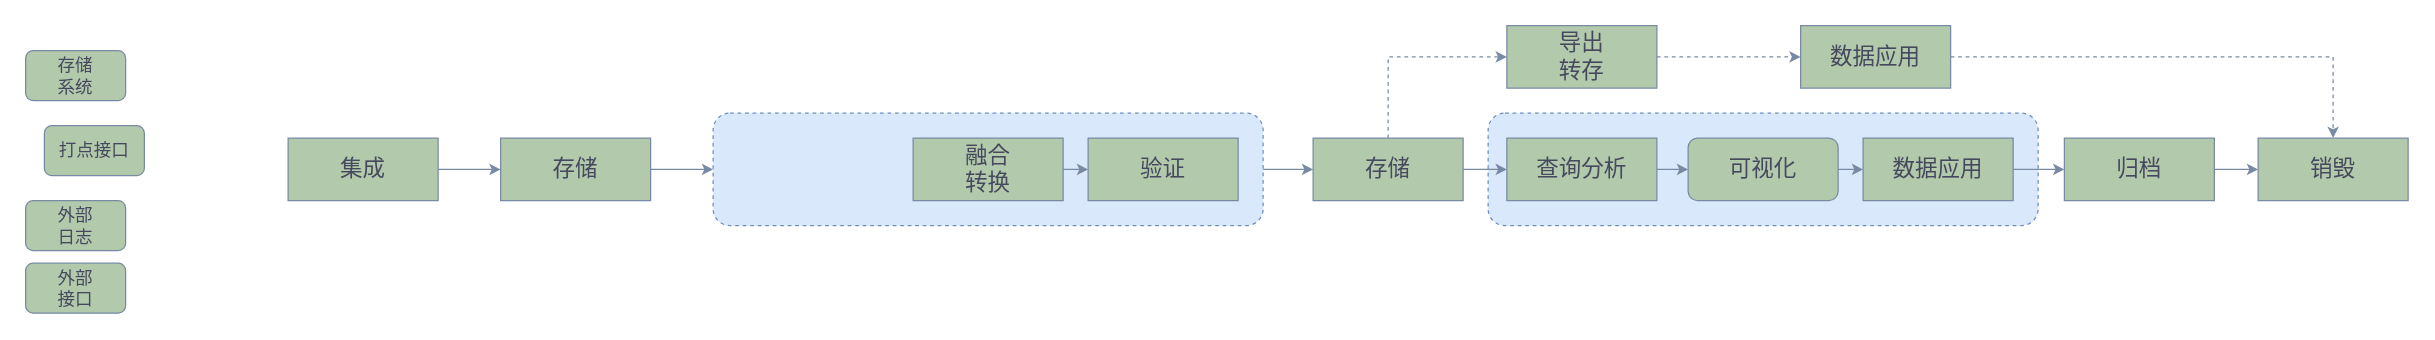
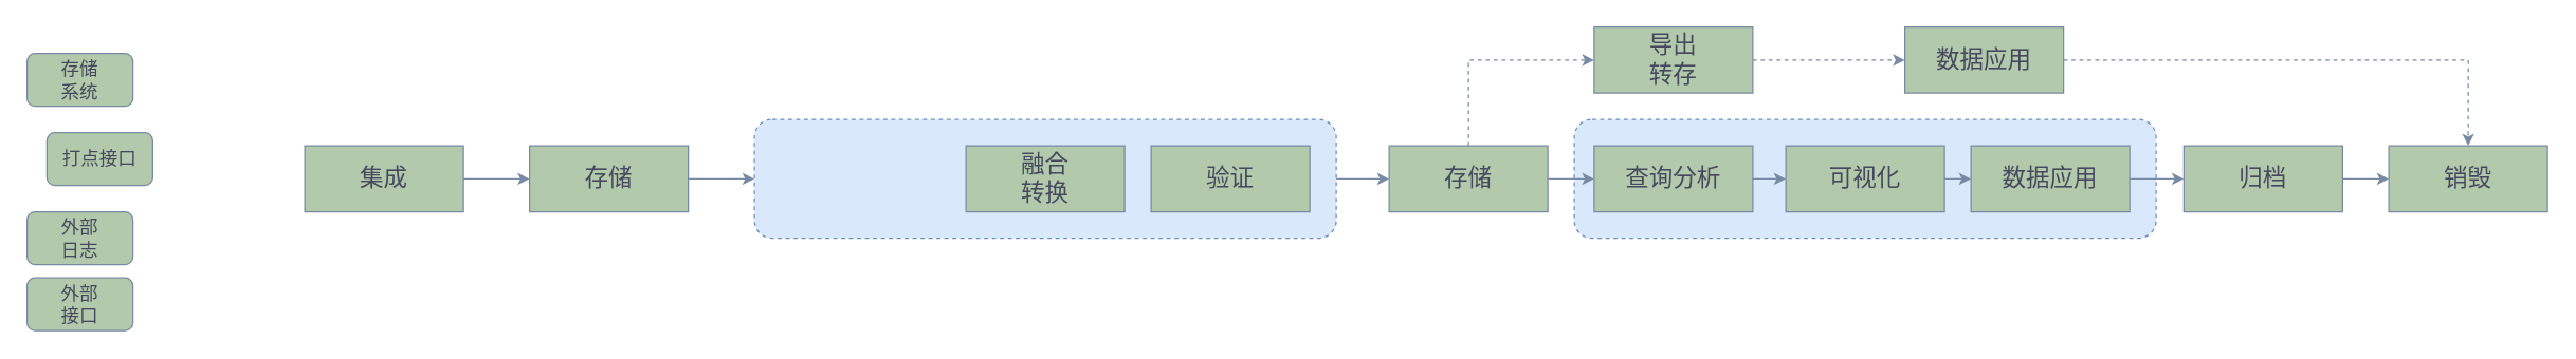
  <mxCell id="0" />
  <mxCell id="1" parent="0" />
  <mxCell id="2" value="" style="rounded=1;whiteSpace=wrap;html=1;dashed=1;fillColor=#dae8fc;strokeColor=#6c8ebf;" vertex="1" parent="1"><mxGeometry x="1190" y="90" width="440" height="90" as="geometry" /></mxCell>
  <mxCell id="3" style="edgeStyle=orthogonalEdgeStyle;rounded=0;orthogonalLoop=1;jettySize=auto;html=1;exitX=1;exitY=0.5;exitDx=0;exitDy=0;strokeColor=#788AA3;fontColor=#46495D;" parent="1" source="4" target="6" edge="1"><mxGeometry relative="1" as="geometry" /></mxCell>
  <mxCell id="4" value="&lt;font style=&quot;font-size: 18px&quot;&gt;集成&lt;/font&gt;" style="rounded=0;whiteSpace=wrap;html=1;fillColor=#B2C9AB;strokeColor=#788AA3;fontColor=#46495D;" parent="1" vertex="1"><mxGeometry x="230" y="110" width="120" height="50" as="geometry" /></mxCell>
  <mxCell id="5" style="edgeStyle=orthogonalEdgeStyle;rounded=0;orthogonalLoop=1;jettySize=auto;html=1;exitX=1;exitY=0.5;exitDx=0;exitDy=0;entryX=0;entryY=0.5;entryDx=0;entryDy=0;strokeColor=#788AA3;fontColor=#46495D;" edge="1" parent="1" source="6" target="24"><mxGeometry relative="1" as="geometry" /></mxCell>
  <mxCell id="6" value="&lt;font style=&quot;font-size: 18px&quot;&gt;存储&lt;/font&gt;" style="rounded=0;whiteSpace=wrap;html=1;fillColor=#B2C9AB;strokeColor=#788AA3;fontColor=#46495D;" parent="1" vertex="1"><mxGeometry x="400" y="110" width="120" height="50" as="geometry" /></mxCell>
  <mxCell id="7" style="edgeStyle=orthogonalEdgeStyle;rounded=0;orthogonalLoop=1;jettySize=auto;html=1;exitX=1;exitY=0.5;exitDx=0;exitDy=0;entryX=0;entryY=0.5;entryDx=0;entryDy=0;strokeColor=#788AA3;fontColor=#46495D;" edge="1" parent="1" source="9" target="13"><mxGeometry relative="1" as="geometry" /></mxCell>
  <mxCell id="8" style="edgeStyle=orthogonalEdgeStyle;rounded=0;orthogonalLoop=1;jettySize=auto;html=1;exitX=0.5;exitY=0;exitDx=0;exitDy=0;entryX=0;entryY=0.5;entryDx=0;entryDy=0;strokeColor=#788AA3;fontColor=#46495D;dashed=1;" edge="1" parent="1" source="9" target="11"><mxGeometry relative="1" as="geometry" /></mxCell>
  <mxCell id="9" value="&lt;font style=&quot;font-size: 18px&quot;&gt;存储&lt;/font&gt;" style="rounded=0;whiteSpace=wrap;html=1;fillColor=#B2C9AB;strokeColor=#788AA3;fontColor=#46495D;" parent="1" vertex="1"><mxGeometry x="1050" y="110" width="120" height="50" as="geometry" /></mxCell>
  <mxCell id="10" style="edgeStyle=orthogonalEdgeStyle;rounded=0;orthogonalLoop=1;jettySize=auto;html=1;exitX=1;exitY=0.5;exitDx=0;exitDy=0;entryX=0;entryY=0.5;entryDx=0;entryDy=0;strokeColor=#788AA3;fontColor=#46495D;dashed=1;" edge="1" parent="1" source="11" target="30"><mxGeometry relative="1" as="geometry" /></mxCell>
  <mxCell id="11" value="&lt;font style=&quot;font-size: 18px&quot;&gt;导出&lt;br&gt;转存&lt;br&gt;&lt;/font&gt;" style="rounded=0;whiteSpace=wrap;html=1;fillColor=#B2C9AB;strokeColor=#788AA3;fontColor=#46495D;" parent="1" vertex="1"><mxGeometry x="1205" y="20" width="120" height="50" as="geometry" /></mxCell>
  <mxCell id="12" style="edgeStyle=orthogonalEdgeStyle;rounded=0;orthogonalLoop=1;jettySize=auto;html=1;exitX=1;exitY=0.5;exitDx=0;exitDy=0;strokeColor=#788AA3;fontColor=#46495D;entryX=0;entryY=0.5;entryDx=0;entryDy=0;" edge="1" parent="1" source="13" target="32"><mxGeometry relative="1" as="geometry"><mxPoint x="1370" y="135" as="targetPoint" /></mxGeometry></mxCell>
  <mxCell id="13" value="&lt;font style=&quot;font-size: 18px&quot;&gt;查询分析&lt;/font&gt;" style="rounded=0;whiteSpace=wrap;html=1;fillColor=#B2C9AB;strokeColor=#788AA3;fontColor=#46495D;" parent="1" vertex="1"><mxGeometry x="1205" y="110" width="120" height="50" as="geometry" /></mxCell>
  <mxCell id="14" style="edgeStyle=orthogonalEdgeStyle;rounded=0;orthogonalLoop=1;jettySize=auto;html=1;exitX=1;exitY=0.5;exitDx=0;exitDy=0;entryX=0;entryY=0.5;entryDx=0;entryDy=0;strokeColor=#788AA3;fontColor=#46495D;" edge="1" parent="1" source="15" target="17"><mxGeometry relative="1" as="geometry" /></mxCell>
  <mxCell id="15" value="&lt;font style=&quot;font-size: 18px&quot;&gt;数据应用&lt;/font&gt;" style="rounded=0;whiteSpace=wrap;html=1;fillColor=#B2C9AB;strokeColor=#788AA3;fontColor=#46495D;" parent="1" vertex="1"><mxGeometry x="1490" y="110" width="120" height="50" as="geometry" /></mxCell>
  <mxCell id="16" value="" style="edgeStyle=orthogonalEdgeStyle;rounded=0;orthogonalLoop=1;jettySize=auto;html=1;strokeColor=#788AA3;fontColor=#46495D;" parent="1" source="17" target="18" edge="1"><mxGeometry relative="1" as="geometry" /></mxCell>
  <mxCell id="17" value="&lt;font style=&quot;font-size: 18px&quot;&gt;归档&lt;/font&gt;" style="rounded=0;whiteSpace=wrap;html=1;fillColor=#B2C9AB;strokeColor=#788AA3;fontColor=#46495D;" parent="1" vertex="1"><mxGeometry x="1651" y="110" width="120" height="50" as="geometry" /></mxCell>
  <mxCell id="18" value="&lt;font style=&quot;font-size: 18px&quot;&gt;销毁&lt;/font&gt;" style="rounded=0;whiteSpace=wrap;html=1;fillColor=#B2C9AB;strokeColor=#788AA3;fontColor=#46495D;" parent="1" vertex="1"><mxGeometry x="1806" y="110" width="120" height="50" as="geometry" /></mxCell>
  <mxCell id="19" value="&lt;font style=&quot;font-size: 14px&quot;&gt;存储&lt;br&gt;系统&lt;/font&gt;" style="rounded=1;whiteSpace=wrap;html=1;fillColor=#B2C9AB;strokeColor=#788AA3;shadow=0;fontColor=#46495D;" parent="1" vertex="1"><mxGeometry x="20" y="40" width="80" height="40" as="geometry" /></mxCell>
  <mxCell id="20" value="&lt;span style=&quot;font-size: 14px&quot;&gt;打点接口&lt;/span&gt;" style="rounded=1;whiteSpace=wrap;html=1;fillColor=#B2C9AB;strokeColor=#788AA3;shadow=0;fontColor=#46495D;" parent="1" vertex="1"><mxGeometry x="35" y="100" width="80" height="40" as="geometry" /></mxCell>
  <mxCell id="21" value="&lt;span style=&quot;font-size: 14px&quot;&gt;外部&lt;br&gt;日志&lt;/span&gt;" style="rounded=1;whiteSpace=wrap;html=1;fillColor=#B2C9AB;strokeColor=#788AA3;shadow=0;fontColor=#46495D;" parent="1" vertex="1"><mxGeometry x="20" y="160" width="80" height="40" as="geometry" /></mxCell>
  <mxCell id="22" value="&lt;span style=&quot;font-size: 14px&quot;&gt;外部&lt;br&gt;接口&lt;/span&gt;" style="rounded=1;whiteSpace=wrap;html=1;fillColor=#B2C9AB;strokeColor=#788AA3;shadow=0;fontColor=#46495D;" parent="1" vertex="1"><mxGeometry x="20" y="210" width="80" height="40" as="geometry" /></mxCell>
  <mxCell id="23" value="" style="group;fontColor=#46495D;" vertex="1" connectable="0" parent="1"><mxGeometry x="570" y="90" width="440" height="90" as="geometry" /></mxCell>
  <mxCell id="24" value="" style="rounded=1;whiteSpace=wrap;html=1;dashed=1;fillColor=#dae8fc;strokeColor=#6c8ebf;" vertex="1" parent="23"><mxGeometry width="440" height="90" as="geometry" /></mxCell>
  <mxCell id="25" value="&lt;span style=&quot;font-size: 18px&quot;&gt;融合&lt;br&gt;转换&lt;br&gt;&lt;/span&gt;" style="rounded=0;whiteSpace=wrap;html=1;fillColor=#B2C9AB;strokeColor=#788AA3;fontColor=#46495D;" vertex="1" parent="23"><mxGeometry x="160" y="20" width="120" height="50" as="geometry" /></mxCell>
  <mxCell id="26" value="&lt;span style=&quot;font-size: 18px&quot;&gt;验证&lt;br&gt;&lt;/span&gt;" style="rounded=0;whiteSpace=wrap;html=1;fillColor=#B2C9AB;strokeColor=#788AA3;fontColor=#46495D;" vertex="1" parent="23"><mxGeometry x="300" y="20" width="120" height="50" as="geometry" /></mxCell>
- <mxCell id="27" style="edgeStyle=orthogonalEdgeStyle;rounded=0;orthogonalLoop=1;jettySize=auto;html=1;exitX=1;exitY=0.5;exitDx=0;exitDy=0;entryX=0;entryY=0.5;entryDx=0;entryDy=0;strokeColor=#788AA3;fontColor=#46495D;" edge="1" parent="23" source="25" target="26"><mxGeometry relative="1" as="geometry" /></mxCell>
  <mxCell id="28" style="edgeStyle=orthogonalEdgeStyle;rounded=0;orthogonalLoop=1;jettySize=auto;html=1;exitX=1;exitY=0.5;exitDx=0;exitDy=0;entryX=0;entryY=0.5;entryDx=0;entryDy=0;strokeColor=#788AA3;fontColor=#46495D;" edge="1" parent="1" source="24" target="9"><mxGeometry relative="1" as="geometry" /></mxCell>
  <mxCell id="29" style="edgeStyle=orthogonalEdgeStyle;rounded=0;orthogonalLoop=1;jettySize=auto;html=1;exitX=1;exitY=0.5;exitDx=0;exitDy=0;dashed=1;strokeColor=#788AA3;fontColor=#46495D;" edge="1" parent="1" source="30" target="18"><mxGeometry relative="1" as="geometry" /></mxCell>
  <mxCell id="30" value="&lt;font style=&quot;font-size: 18px&quot;&gt;数据应用&lt;/font&gt;" style="rounded=0;whiteSpace=wrap;html=1;fillColor=#B2C9AB;strokeColor=#788AA3;fontColor=#46495D;" vertex="1" parent="1"><mxGeometry x="1440" y="20" width="120" height="50" as="geometry" /></mxCell>
  <mxCell id="31" style="edgeStyle=orthogonalEdgeStyle;curved=0;rounded=1;sketch=0;orthogonalLoop=1;jettySize=auto;html=1;exitX=1;exitY=0.5;exitDx=0;exitDy=0;entryX=0;entryY=0.5;entryDx=0;entryDy=0;fontColor=#46495D;strokeColor=#788AA3;fillColor=#B2C9AB;" edge="1" parent="1" source="32" target="15"><mxGeometry relative="1" as="geometry" /></mxCell>
- <mxCell id="32" value="&lt;font style=&quot;font-size: 18px&quot;&gt;可视化&lt;/font&gt;" style="whiteSpace=wrap;html=1;fillColor=#B2C9AB;strokeColor=#788AA3;fontColor=#46495D;rounded=1;" vertex="1" parent="1"><mxGeometry x="1350" y="110" width="120" height="50" as="geometry" /></mxCell>
+ <mxCell id="32" value="&lt;font style=&quot;font-size: 18px&quot;&gt;可视化&lt;/font&gt;" style="rounded=0;whiteSpace=wrap;html=1;fillColor=#B2C9AB;strokeColor=#788AA3;fontColor=#46495D;" vertex="1" parent="1"><mxGeometry x="1350" y="110" width="120" height="50" as="geometry" /></mxCell>
